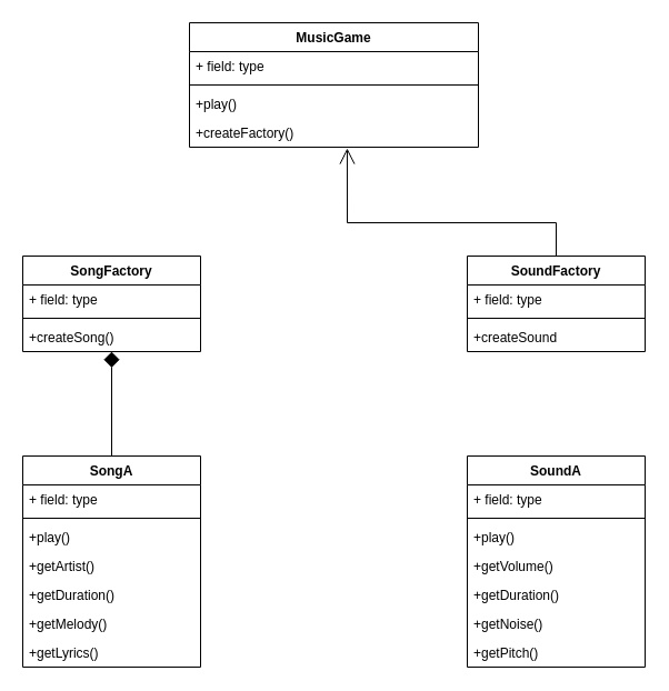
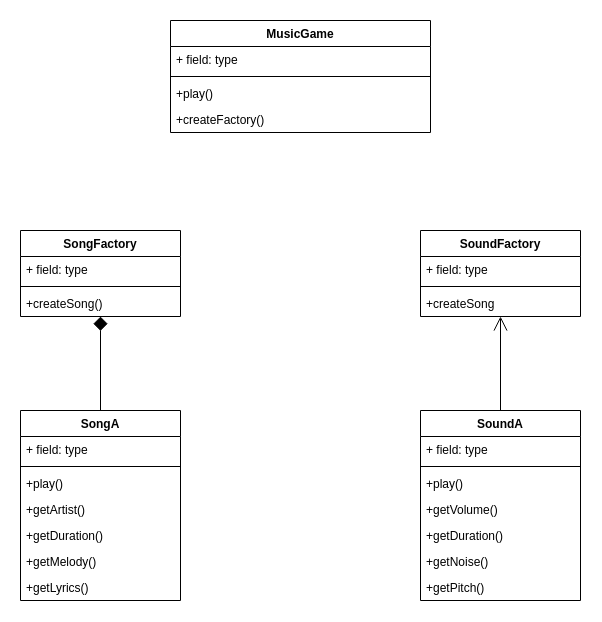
  <mxCell id="0" />
  <mxCell id="1" parent="0" />
  <mxCell id="2" value="SongFactory" style="swimlane;fontStyle=1;align=center;verticalAlign=top;childLayout=stackLayout;horizontal=1;startSize=26;horizontalStack=0;resizeParent=1;resizeParentMax=0;resizeLast=0;collapsible=1;marginBottom=0;" parent="1" vertex="1"><mxGeometry x="20" y="230" width="160" height="86" as="geometry" /></mxCell>
  <mxCell id="3" value="+ field: type" style="text;strokeColor=none;fillColor=none;align=left;verticalAlign=top;spacingLeft=4;spacingRight=4;overflow=hidden;rotatable=0;points=[[0,0.5],[1,0.5]];portConstraint=eastwest;" parent="2" vertex="1"><mxGeometry y="26" width="160" height="26" as="geometry" /></mxCell>
  <mxCell id="4" value="" style="line;strokeWidth=1;fillColor=none;align=left;verticalAlign=middle;spacingTop=-1;spacingLeft=3;spacingRight=3;rotatable=0;labelPosition=right;points=[];portConstraint=eastwest;strokeColor=inherit;" parent="2" vertex="1"><mxGeometry y="52" width="160" height="8" as="geometry" /></mxCell>
  <mxCell id="5" value="+createSong()" style="text;strokeColor=none;fillColor=none;align=left;verticalAlign=top;spacingLeft=4;spacingRight=4;overflow=hidden;rotatable=0;points=[[0,0.5],[1,0.5]];portConstraint=eastwest;" parent="2" vertex="1"><mxGeometry y="60" width="160" height="26" as="geometry" /></mxCell>
  <mxCell id="6" value="SoundFactory" style="swimlane;fontStyle=1;align=center;verticalAlign=top;childLayout=stackLayout;horizontal=1;startSize=26;horizontalStack=0;resizeParent=1;resizeParentMax=0;resizeLast=0;collapsible=1;marginBottom=0;" parent="1" vertex="1"><mxGeometry x="420" y="230" width="160" height="86" as="geometry" /></mxCell>
  <mxCell id="7" value="+ field: type" style="text;strokeColor=none;fillColor=none;align=left;verticalAlign=top;spacingLeft=4;spacingRight=4;overflow=hidden;rotatable=0;points=[[0,0.5],[1,0.5]];portConstraint=eastwest;" parent="6" vertex="1"><mxGeometry y="26" width="160" height="26" as="geometry" /></mxCell>
  <mxCell id="8" value="" style="line;strokeWidth=1;fillColor=none;align=left;verticalAlign=middle;spacingTop=-1;spacingLeft=3;spacingRight=3;rotatable=0;labelPosition=right;points=[];portConstraint=eastwest;strokeColor=inherit;" parent="6" vertex="1"><mxGeometry y="52" width="160" height="8" as="geometry" /></mxCell>
- <mxCell id="9" value="+createSound" style="text;strokeColor=none;fillColor=none;align=left;verticalAlign=top;spacingLeft=4;spacingRight=4;overflow=hidden;rotatable=0;points=[[0,0.5],[1,0.5]];portConstraint=eastwest;" parent="6" vertex="1"><mxGeometry y="60" width="160" height="26" as="geometry" /></mxCell>
+ <mxCell id="9" value="+createSong" style="text;strokeColor=none;fillColor=none;align=left;verticalAlign=top;spacingLeft=4;spacingRight=4;overflow=hidden;rotatable=0;points=[[0,0.5],[1,0.5]];portConstraint=eastwest;" parent="6" vertex="1"><mxGeometry y="60" width="160" height="26" as="geometry" /></mxCell>
  <mxCell id="10" value="MusicGame" style="swimlane;fontStyle=1;align=center;verticalAlign=top;childLayout=stackLayout;horizontal=1;startSize=26;horizontalStack=0;resizeParent=1;resizeParentMax=0;resizeLast=0;collapsible=1;marginBottom=0;" parent="1" vertex="1"><mxGeometry x="170" y="20" width="260" height="112" as="geometry" /></mxCell>
  <mxCell id="11" value="+ field: type" style="text;strokeColor=none;fillColor=none;align=left;verticalAlign=top;spacingLeft=4;spacingRight=4;overflow=hidden;rotatable=0;points=[[0,0.5],[1,0.5]];portConstraint=eastwest;" parent="10" vertex="1"><mxGeometry y="26" width="260" height="26" as="geometry" /></mxCell>
  <mxCell id="12" value="" style="line;strokeWidth=1;fillColor=none;align=left;verticalAlign=middle;spacingTop=-1;spacingLeft=3;spacingRight=3;rotatable=0;labelPosition=right;points=[];portConstraint=eastwest;strokeColor=inherit;" parent="10" vertex="1"><mxGeometry y="52" width="260" height="8" as="geometry" /></mxCell>
  <mxCell id="13" value="+play()" style="text;strokeColor=none;fillColor=none;align=left;verticalAlign=top;spacingLeft=4;spacingRight=4;overflow=hidden;rotatable=0;points=[[0,0.5],[1,0.5]];portConstraint=eastwest;" parent="10" vertex="1"><mxGeometry y="60" width="260" height="26" as="geometry" /></mxCell>
  <mxCell id="14" value="+createFactory()" style="text;strokeColor=none;fillColor=none;align=left;verticalAlign=top;spacingLeft=4;spacingRight=4;overflow=hidden;rotatable=0;points=[[0,0.5],[1,0.5]];portConstraint=eastwest;" parent="10" vertex="1"><mxGeometry y="86" width="260" height="26" as="geometry" /></mxCell>
  <mxCell id="15" value="SongA" style="swimlane;fontStyle=1;align=center;verticalAlign=top;childLayout=stackLayout;horizontal=1;startSize=26;horizontalStack=0;resizeParent=1;resizeParentMax=0;resizeLast=0;collapsible=1;marginBottom=0;" parent="1" vertex="1"><mxGeometry x="20" y="410" width="160" height="190" as="geometry" /></mxCell>
  <mxCell id="16" value="+ field: type" style="text;strokeColor=none;fillColor=none;align=left;verticalAlign=top;spacingLeft=4;spacingRight=4;overflow=hidden;rotatable=0;points=[[0,0.5],[1,0.5]];portConstraint=eastwest;" parent="15" vertex="1"><mxGeometry y="26" width="160" height="26" as="geometry" /></mxCell>
  <mxCell id="17" value="" style="line;strokeWidth=1;fillColor=none;align=left;verticalAlign=middle;spacingTop=-1;spacingLeft=3;spacingRight=3;rotatable=0;labelPosition=right;points=[];portConstraint=eastwest;strokeColor=inherit;" parent="15" vertex="1"><mxGeometry y="52" width="160" height="8" as="geometry" /></mxCell>
  <mxCell id="18" value="+play()" style="text;strokeColor=none;fillColor=none;align=left;verticalAlign=top;spacingLeft=4;spacingRight=4;overflow=hidden;rotatable=0;points=[[0,0.5],[1,0.5]];portConstraint=eastwest;" parent="15" vertex="1"><mxGeometry y="60" width="160" height="26" as="geometry" /></mxCell>
  <mxCell id="19" value="+getArtist()" style="text;strokeColor=none;fillColor=none;align=left;verticalAlign=top;spacingLeft=4;spacingRight=4;overflow=hidden;rotatable=0;points=[[0,0.5],[1,0.5]];portConstraint=eastwest;" vertex="1" parent="15"><mxGeometry y="86" width="160" height="26" as="geometry" /></mxCell>
  <mxCell id="20" value="+getDuration()" style="text;strokeColor=none;fillColor=none;align=left;verticalAlign=top;spacingLeft=4;spacingRight=4;overflow=hidden;rotatable=0;points=[[0,0.5],[1,0.5]];portConstraint=eastwest;" vertex="1" parent="15"><mxGeometry y="112" width="160" height="26" as="geometry" /></mxCell>
  <mxCell id="21" value="+getMelody()" style="text;strokeColor=none;fillColor=none;align=left;verticalAlign=top;spacingLeft=4;spacingRight=4;overflow=hidden;rotatable=0;points=[[0,0.5],[1,0.5]];portConstraint=eastwest;" vertex="1" parent="15"><mxGeometry y="138" width="160" height="26" as="geometry" /></mxCell>
  <mxCell id="22" value="+getLyrics()" style="text;strokeColor=none;fillColor=none;align=left;verticalAlign=top;spacingLeft=4;spacingRight=4;overflow=hidden;rotatable=0;points=[[0,0.5],[1,0.5]];portConstraint=eastwest;" vertex="1" parent="15"><mxGeometry y="164" width="160" height="26" as="geometry" /></mxCell>
  <mxCell id="23" value="SoundA" style="swimlane;fontStyle=1;align=center;verticalAlign=top;childLayout=stackLayout;horizontal=1;startSize=26;horizontalStack=0;resizeParent=1;resizeParentMax=0;resizeLast=0;collapsible=1;marginBottom=0;" parent="1" vertex="1"><mxGeometry x="420" y="410" width="160" height="190" as="geometry" /></mxCell>
  <mxCell id="24" value="+ field: type" style="text;strokeColor=none;fillColor=none;align=left;verticalAlign=top;spacingLeft=4;spacingRight=4;overflow=hidden;rotatable=0;points=[[0,0.5],[1,0.5]];portConstraint=eastwest;" parent="23" vertex="1"><mxGeometry y="26" width="160" height="26" as="geometry" /></mxCell>
  <mxCell id="25" value="" style="line;strokeWidth=1;fillColor=none;align=left;verticalAlign=middle;spacingTop=-1;spacingLeft=3;spacingRight=3;rotatable=0;labelPosition=right;points=[];portConstraint=eastwest;strokeColor=inherit;" parent="23" vertex="1"><mxGeometry y="52" width="160" height="8" as="geometry" /></mxCell>
  <mxCell id="26" value="+play()" style="text;strokeColor=none;fillColor=none;align=left;verticalAlign=top;spacingLeft=4;spacingRight=4;overflow=hidden;rotatable=0;points=[[0,0.5],[1,0.5]];portConstraint=eastwest;" parent="23" vertex="1"><mxGeometry y="60" width="160" height="26" as="geometry" /></mxCell>
  <mxCell id="27" value="+getVolume()" style="text;strokeColor=none;fillColor=none;align=left;verticalAlign=top;spacingLeft=4;spacingRight=4;overflow=hidden;rotatable=0;points=[[0,0.5],[1,0.5]];portConstraint=eastwest;" vertex="1" parent="23"><mxGeometry y="86" width="160" height="26" as="geometry" /></mxCell>
  <mxCell id="28" value="+getDuration()" style="text;strokeColor=none;fillColor=none;align=left;verticalAlign=top;spacingLeft=4;spacingRight=4;overflow=hidden;rotatable=0;points=[[0,0.5],[1,0.5]];portConstraint=eastwest;" vertex="1" parent="23"><mxGeometry y="112" width="160" height="26" as="geometry" /></mxCell>
  <mxCell id="29" value="+getNoise()" style="text;strokeColor=none;fillColor=none;align=left;verticalAlign=top;spacingLeft=4;spacingRight=4;overflow=hidden;rotatable=0;points=[[0,0.5],[1,0.5]];portConstraint=eastwest;" vertex="1" parent="23"><mxGeometry y="138" width="160" height="26" as="geometry" /></mxCell>
  <mxCell id="30" value="+getPitch()" style="text;strokeColor=none;fillColor=none;align=left;verticalAlign=top;spacingLeft=4;spacingRight=4;overflow=hidden;rotatable=0;points=[[0,0.5],[1,0.5]];portConstraint=eastwest;" vertex="1" parent="23"><mxGeometry y="164" width="160" height="26" as="geometry" /></mxCell>
+ <mxCell id="31" value="" style="endArrow=open;endFill=1;endSize=12;html=1;rounded=0;entryX=0.5;entryY=1;entryDx=0;entryDy=0;exitX=0.5;exitY=0;exitDx=0;exitDy=0;" edge="1" parent="1" source="23" target="6"><mxGeometry width="160" relative="1" as="geometry"><mxPoint x="300" y="380" as="sourcePoint" /><mxPoint x="460" y="380" as="targetPoint" /></mxGeometry></mxCell>
  <mxCell id="32" value="" style="endArrow=diamond;endFill=1;endSize=12;html=1;rounded=0;exitX=0.5;exitY=0;exitDx=0;exitDy=0;entryX=0.5;entryY=1;entryDx=0;entryDy=0;" edge="1" parent="1" source="15" target="2"><mxGeometry width="160" relative="1" as="geometry"><mxPoint x="120" y="360" as="sourcePoint" /><mxPoint x="90" y="320" as="targetPoint" /></mxGeometry></mxCell>
- <mxCell id="33" value="" style="endArrow=open;endFill=1;endSize=12;html=1;rounded=0;exitX=0.5;exitY=0;exitDx=0;exitDy=0;entryX=0.546;entryY=1.038;entryDx=0;entryDy=0;entryPerimeter=0;" edge="1" parent="1" source="6" target="14"><mxGeometry width="160" relative="1" as="geometry"><mxPoint x="360" y="190" as="sourcePoint" /><mxPoint x="310" y="130" as="targetPoint" /><Array as="points"><mxPoint x="500" y="200" /><mxPoint x="312" y="200" /></Array></mxGeometry></mxCell>
